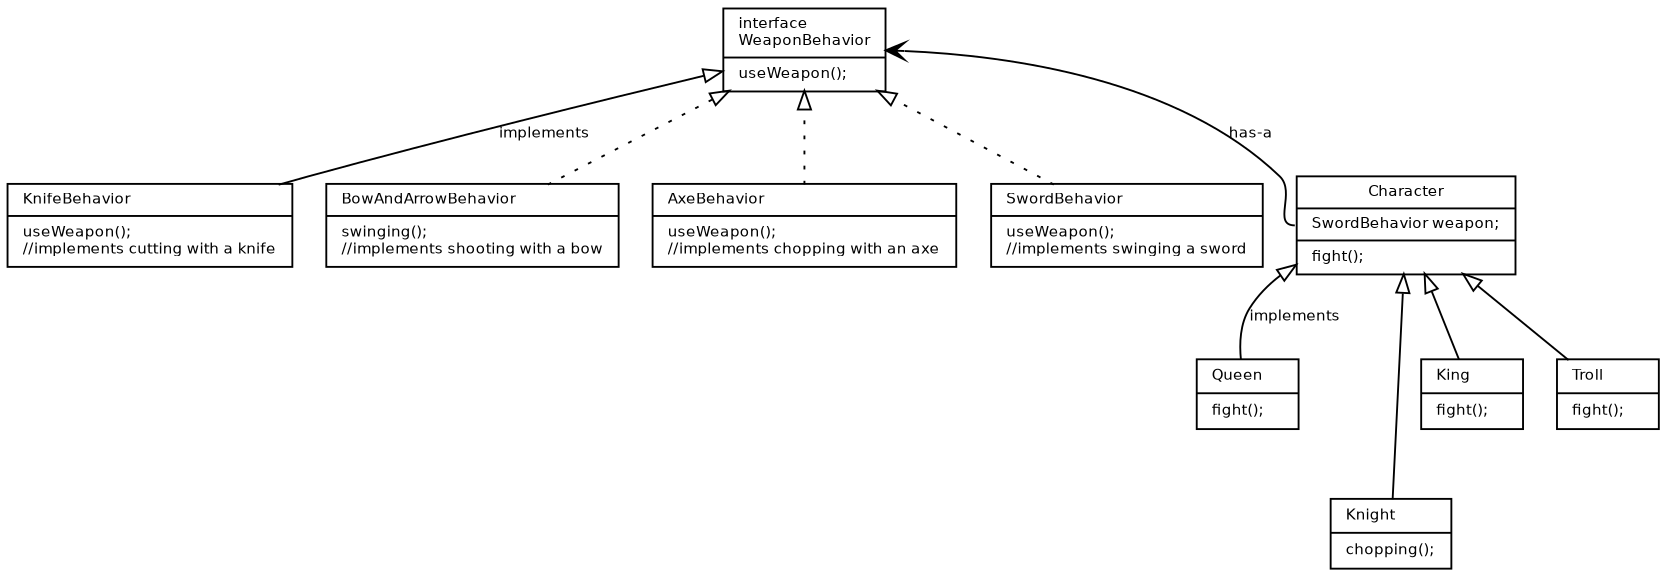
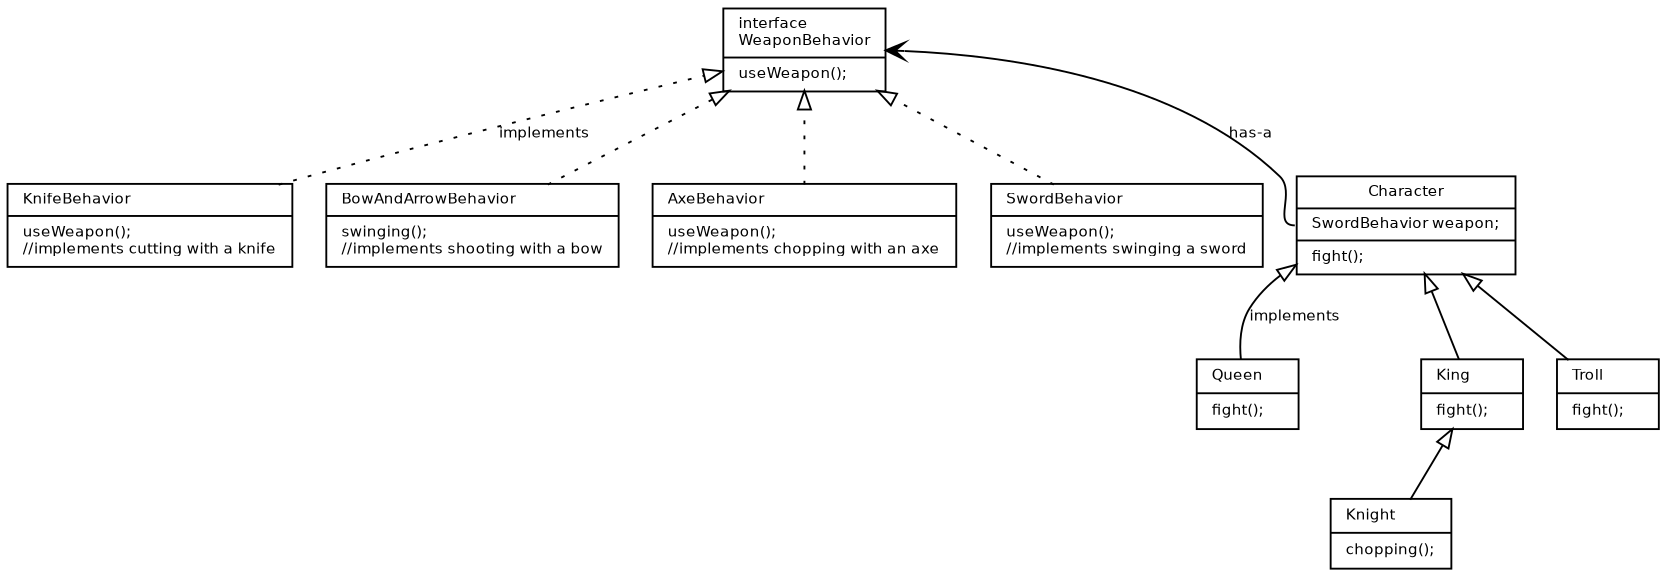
  digraph {
    rankdir=BT
    node [fontname="Bitstream Vera Sans" fontsize=8 shape=record]
    edge [arrowhead=empty fontname="Bitstream Vera Sans" fontsize=8]
    n1 [label="{interface\lWeaponBehavior\l| useWeapon();\l}"]
    n2 [label="{KnifeBehavior\l| useWeapon();\l//implements cutting with a knife}"]
    n3 [label="{BowAndArrowBehavior\l| swinging();\l//implements shooting with a bow}"]
    n4 [label="{AxeBehavior\l| useWeapon();\l//implements chopping with an axe}"]
    n5 [label="{SwordBehavior\l| useWeapon();\l//implements swinging a sword}"]
    n6 [label="{Character|<ref>SwordBehavior weapon;\l| fight();\l}"]
    n7 [label="{Queen\l| fight();\l}"]
    n8 [label="{King\l| fight();\l}"]
    n9 [label="{Troll\l| fight();\l}"]
    n10 [label="{Knight\l| chopping();\l}"]
-   n2 -> n1 [label=implements style=solid]
+   n2 -> n1 [label=implements style=dotted]
    n3 -> n1 [style=dotted]
    n4 -> n1 [style=dotted]
    n5 -> n1 [style=dotted]
    n6 -> n1 [arrowhead=open label="has-a" style=normal tailport=ref]
    n7 -> n6 [label=implements]
    n8 -> n6
    n9 -> n6
-   n10 -> n6
+   n10 -> n8
  }
